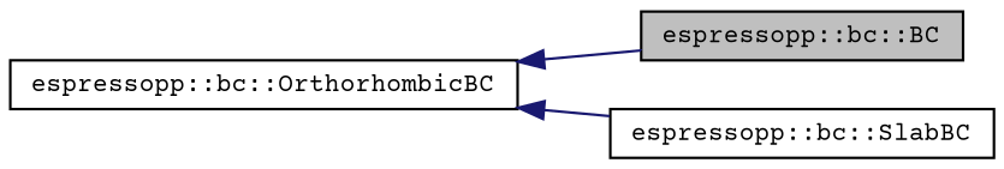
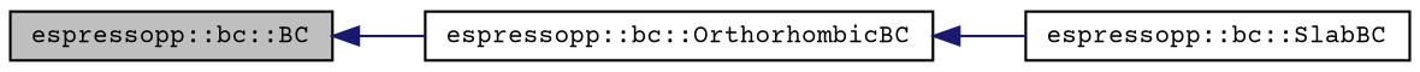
  digraph {
    fontname="Courier Prime"
    rankdir=LR
    node [color=black fillcolor=white fontname="Courier Prime" fontsize=10 shape=record style=filled]
    edge [color=midnightblue dir=back fontname="Courier Prime" fontsize=10 labelfontname=Helvetica labelfontsize=10 style=solid]
    n1 [fillcolor=grey75 fontcolor=black height=0.2 label="espressopp::bc::BC" width=0.4]
    n2 [height=0.2 label="espressopp::bc::OrthorhombicBC" width=0.4]
    n3 [height=0.2 label="espressopp::bc::SlabBC" width=0.4]
-   n2 -> n1
+   n1 -> n2
    n2 -> n3
  }
